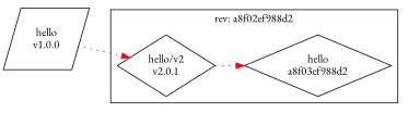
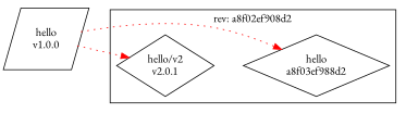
  digraph {
    fontname="EB Garamond"
    rankdir=LR
    node [cluste=hello fontname="EB Garamond" shape=diamond]
    edge [color=red fontname="EB Garamond" style=dotted]
    n1 [label="hello\na8f03ef988d2"]
    n2 [label="hello/v2\nv2.0.1"]
    n3 [label="hello\nv1.0.0" shape=parallelogram cluste=""]
    subgraph cluster_1 {
-     label="rev: a8f02ef988d2"
+     label="rev: a8f02ef908d2"
      n1
      n2
    }
-   n2 -> n1
+   n3 -> n1
    n3 -> n2
  }
